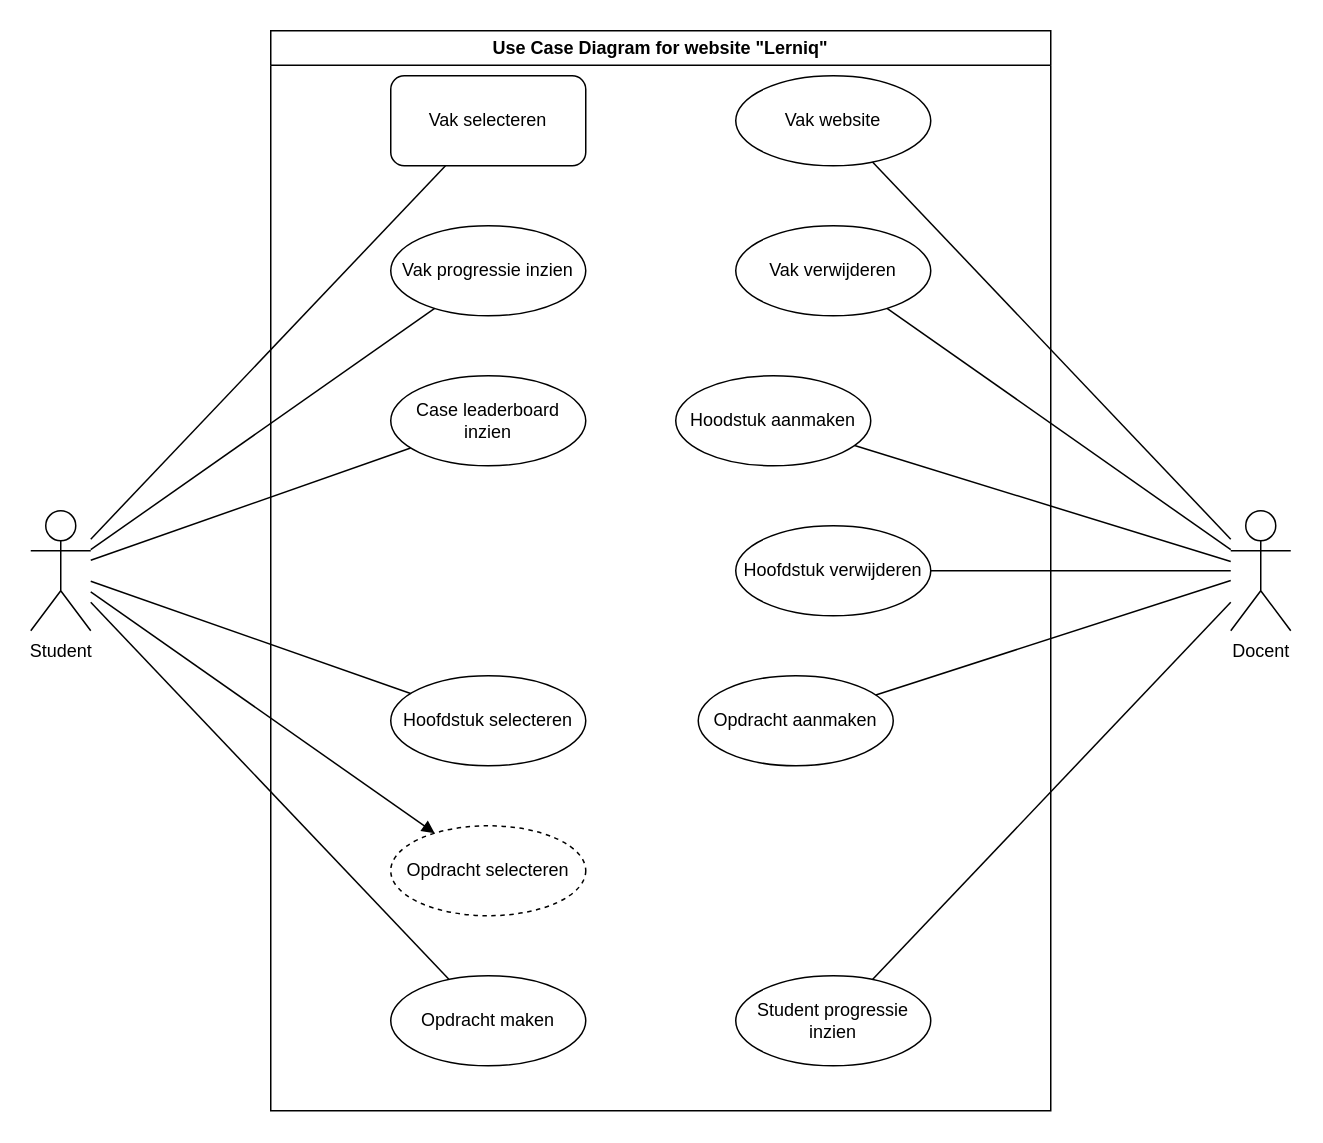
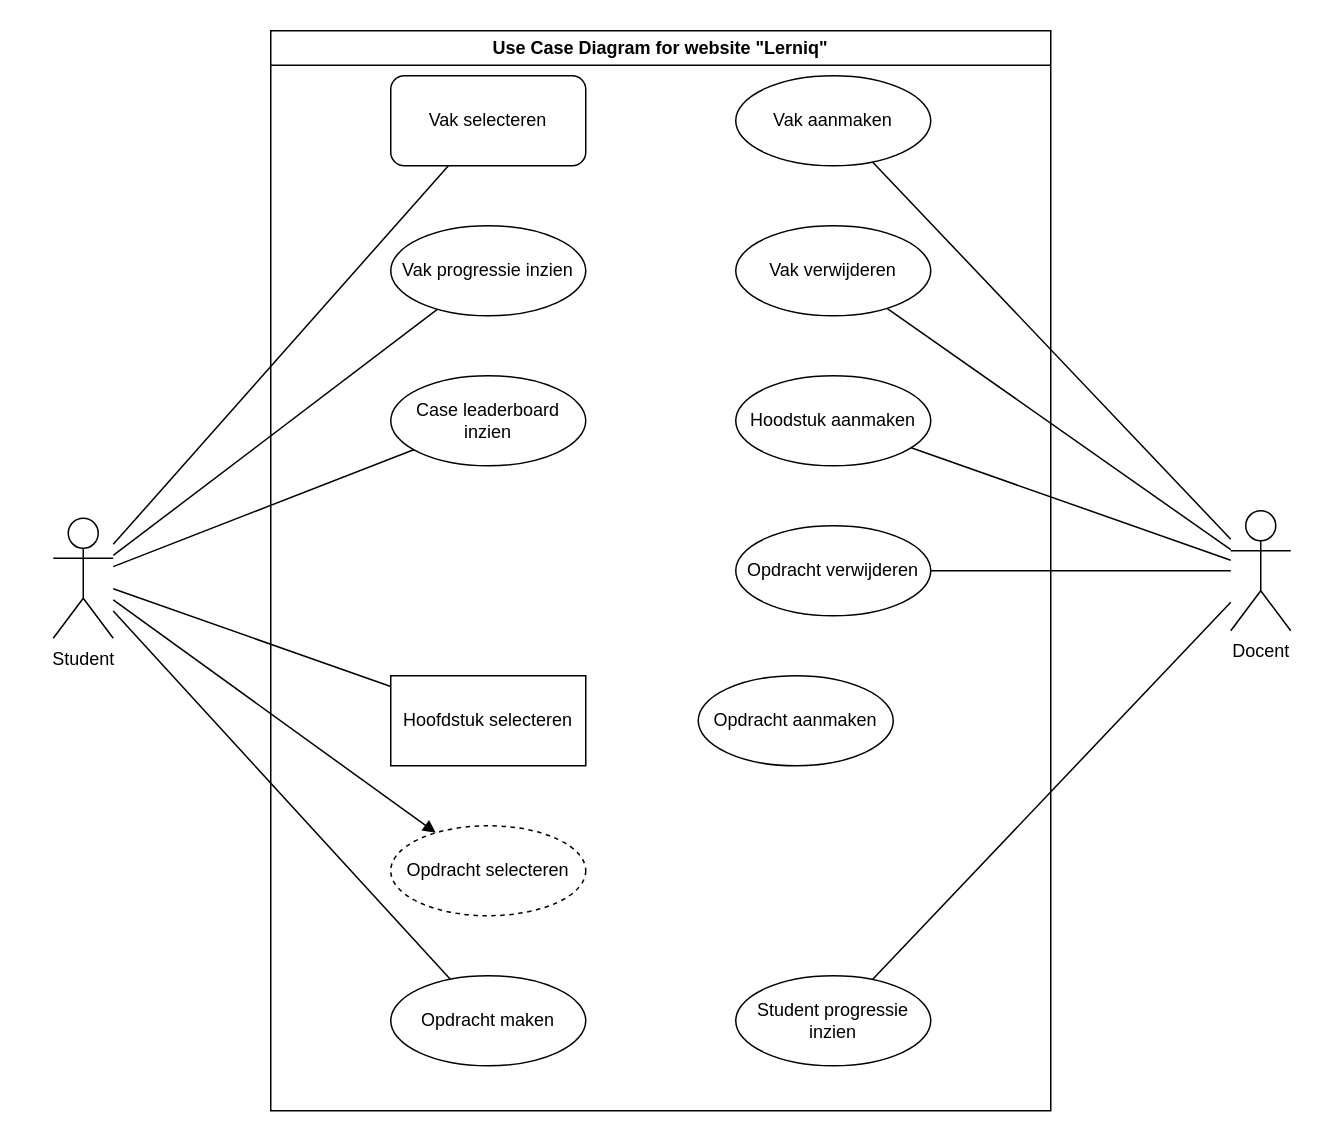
  <mxCell id="0" />
  <mxCell id="1" parent="0" />
  <mxCell id="2" value="&lt;div&gt;&lt;span style=&quot;background-color: transparent; color: light-dark(rgb(0, 0, 0), rgb(255, 255, 255));&quot;&gt;Case leaderboard inzien&lt;/span&gt;&lt;/div&gt;" style="ellipse;whiteSpace=wrap;html=1;" parent="1" vertex="1"><mxGeometry x="260" y="250" width="130" height="60" as="geometry" /></mxCell>
  <mxCell id="3" value="&lt;div&gt;&lt;span style=&quot;background-color: transparent; color: light-dark(rgb(0, 0, 0), rgb(255, 255, 255));&quot;&gt;Vak selecteren&lt;/span&gt;&lt;/div&gt;" style="whiteSpace=wrap;html=1;rounded=1;" parent="1" vertex="1"><mxGeometry x="260" y="50" width="130" height="60" as="geometry" /></mxCell>
- <mxCell id="4" value="&lt;div&gt;&lt;span style=&quot;background-color: transparent; color: light-dark(rgb(0, 0, 0), rgb(255, 255, 255));&quot;&gt;Hoofdstuk selecteren&lt;/span&gt;&lt;/div&gt;" style="ellipse;whiteSpace=wrap;html=1;" parent="1" vertex="1"><mxGeometry x="260" y="450" width="130" height="60" as="geometry" /></mxCell>
+ <mxCell id="4" value="&lt;div&gt;&lt;span style=&quot;background-color: transparent; color: light-dark(rgb(0, 0, 0), rgb(255, 255, 255));&quot;&gt;Hoofdstuk selecteren&lt;/span&gt;&lt;/div&gt;" style="whiteSpace=wrap;html=1;rounded=0;" parent="1" vertex="1"><mxGeometry x="260" y="450" width="130" height="60" as="geometry" /></mxCell>
  <mxCell id="5" value="&lt;div&gt;&lt;span style=&quot;background-color: transparent; color: light-dark(rgb(0, 0, 0), rgb(255, 255, 255));&quot;&gt;Vak progressie inzien&lt;/span&gt;&lt;/div&gt;" style="ellipse;whiteSpace=wrap;html=1;" parent="1" vertex="1"><mxGeometry x="260" y="150" width="130" height="60" as="geometry" /></mxCell>
  <mxCell id="6" value="&lt;div&gt;&lt;span style=&quot;background-color: transparent; color: light-dark(rgb(0, 0, 0), rgb(255, 255, 255));&quot;&gt;Opdracht selecteren&lt;/span&gt;&lt;/div&gt;" style="ellipse;whiteSpace=wrap;html=1;dashed=1;" parent="1" vertex="1"><mxGeometry x="260" y="550" width="130" height="60" as="geometry" /></mxCell>
  <mxCell id="7" value="&lt;div&gt;&lt;span style=&quot;background-color: transparent; color: light-dark(rgb(0, 0, 0), rgb(255, 255, 255));&quot;&gt;Opdracht maken&lt;/span&gt;&lt;/div&gt;" style="ellipse;whiteSpace=wrap;html=1;" parent="1" vertex="1"><mxGeometry x="260" y="650" width="130" height="60" as="geometry" /></mxCell>
- <mxCell id="8" value="Student" style="shape=umlActor;verticalLabelPosition=bottom;verticalAlign=top;html=1;outlineConnect=0;" parent="1" vertex="1"><mxGeometry x="20" y="340" width="40" height="80" as="geometry" /></mxCell>
+ <mxCell id="8" value="Student" style="shape=umlActor;verticalLabelPosition=bottom;verticalAlign=top;html=1;outlineConnect=0;" parent="1" vertex="1"><mxGeometry x="35" y="345" width="40" height="80" as="geometry" /></mxCell>
  <mxCell id="9" value="Docent" style="shape=umlActor;verticalLabelPosition=bottom;verticalAlign=top;html=1;outlineConnect=0;" parent="1" vertex="1"><mxGeometry x="820" y="340" width="40" height="80" as="geometry" /></mxCell>
  <mxCell id="10" value="" style="endArrow=none;html=1;rounded=0;" parent="1" source="8" target="3" edge="1"><mxGeometry width="50" height="50" relative="1" as="geometry"><mxPoint x="870" y="360" as="sourcePoint" /><mxPoint x="890" y="320" as="targetPoint" /></mxGeometry></mxCell>
  <mxCell id="11" value="" style="endArrow=none;html=1;rounded=0;" parent="1" source="8" target="5" edge="1"><mxGeometry width="50" height="50" relative="1" as="geometry"><mxPoint x="970" y="373" as="sourcePoint" /><mxPoint x="862" y="179" as="targetPoint" /></mxGeometry></mxCell>
  <mxCell id="12" value="" style="endArrow=none;html=1;rounded=0;" parent="1" source="8" target="2" edge="1"><mxGeometry width="50" height="50" relative="1" as="geometry"><mxPoint x="970" y="389" as="sourcePoint" /><mxPoint x="696" y="193" as="targetPoint" /></mxGeometry></mxCell>
  <mxCell id="13" value="" style="endArrow=block;html=1;rounded=0;" parent="1" source="8" target="6" edge="1"><mxGeometry width="50" height="50" relative="1" as="geometry"><mxPoint x="970" y="402" as="sourcePoint" /><mxPoint x="778" y="422" as="targetPoint" /></mxGeometry></mxCell>
  <mxCell id="14" value="" style="endArrow=none;html=1;rounded=0;" parent="1" source="8" target="7" edge="1"><mxGeometry width="50" height="50" relative="1" as="geometry"><mxPoint x="970" y="400" as="sourcePoint" /><mxPoint x="360" y="409" as="targetPoint" /></mxGeometry></mxCell>
  <mxCell id="15" value="" style="endArrow=none;html=1;rounded=0;" parent="1" source="8" target="4" edge="1"><mxGeometry width="50" height="50" relative="1" as="geometry"><mxPoint x="970" y="414" as="sourcePoint" /><mxPoint x="687" y="685" as="targetPoint" /></mxGeometry></mxCell>
- <mxCell id="16" value="Vak website" style="ellipse;whiteSpace=wrap;html=1;" parent="1" vertex="1"><mxGeometry x="490" y="50" width="130" height="60" as="geometry" /></mxCell>
+ <mxCell id="16" value="Vak aanmaken" style="ellipse;whiteSpace=wrap;html=1;" parent="1" vertex="1"><mxGeometry x="490" y="50" width="130" height="60" as="geometry" /></mxCell>
  <mxCell id="17" value="&lt;div&gt;&lt;span style=&quot;background-color: transparent; color: light-dark(rgb(0, 0, 0), rgb(255, 255, 255));&quot;&gt;Vak verwijderen&lt;/span&gt;&lt;/div&gt;" style="ellipse;whiteSpace=wrap;html=1;" parent="1" vertex="1"><mxGeometry x="490" y="150" width="130" height="60" as="geometry" /></mxCell>
- <mxCell id="18" value="Hoodstuk aanmaken" style="ellipse;whiteSpace=wrap;html=1;" parent="1" vertex="1"><mxGeometry x="450" y="250" width="130" height="60" as="geometry" /></mxCell>
- <mxCell id="19" value="Hoofdstuk verwijderen" style="ellipse;whiteSpace=wrap;html=1;" parent="1" vertex="1"><mxGeometry x="490" y="350" width="130" height="60" as="geometry" /></mxCell>
+ <mxCell id="18" value="Hoodstuk aanmaken" style="ellipse;whiteSpace=wrap;html=1;" parent="1" vertex="1"><mxGeometry x="490" y="250" width="130" height="60" as="geometry" /></mxCell>
+ <mxCell id="19" value="Opdracht verwijderen" style="ellipse;whiteSpace=wrap;html=1;" parent="1" vertex="1"><mxGeometry x="490" y="350" width="130" height="60" as="geometry" /></mxCell>
  <mxCell id="20" value="Opdracht aanmaken" style="ellipse;whiteSpace=wrap;html=1;" parent="1" vertex="1"><mxGeometry x="465" y="450" width="130" height="60" as="geometry" /></mxCell>
  <mxCell id="21" value="Student progressie inzien" style="ellipse;whiteSpace=wrap;html=1;" parent="1" vertex="1"><mxGeometry x="490" y="650" width="130" height="60" as="geometry" /></mxCell>
  <mxCell id="22" value="" style="endArrow=none;html=1;rounded=0;" parent="1" source="19" target="9" edge="1"><mxGeometry width="50" height="50" relative="1" as="geometry"><mxPoint x="680" y="460" as="sourcePoint" /><mxPoint x="880" y="460" as="targetPoint" /></mxGeometry></mxCell>
  <mxCell id="23" value="" style="endArrow=none;html=1;rounded=0;" parent="1" source="18" target="9" edge="1"><mxGeometry width="50" height="50" relative="1" as="geometry"><mxPoint x="630" y="390" as="sourcePoint" /><mxPoint x="830" y="390" as="targetPoint" /></mxGeometry></mxCell>
  <mxCell id="24" value="" style="endArrow=none;html=1;rounded=0;" parent="1" source="17" target="9" edge="1"><mxGeometry width="50" height="50" relative="1" as="geometry"><mxPoint x="640" y="400" as="sourcePoint" /><mxPoint x="840" y="400" as="targetPoint" /></mxGeometry></mxCell>
  <mxCell id="25" value="" style="endArrow=none;html=1;rounded=0;" parent="1" source="16" target="9" edge="1"><mxGeometry width="50" height="50" relative="1" as="geometry"><mxPoint x="650" y="410" as="sourcePoint" /><mxPoint x="850" y="410" as="targetPoint" /></mxGeometry></mxCell>
- <mxCell id="26" value="" style="endArrow=none;html=1;rounded=0;" parent="1" source="20" target="9" edge="1"><mxGeometry width="50" height="50" relative="1" as="geometry"><mxPoint x="660" y="420" as="sourcePoint" /><mxPoint x="860" y="420" as="targetPoint" /></mxGeometry></mxCell>
  <mxCell id="27" value="" style="endArrow=none;html=1;rounded=0;" parent="1" source="21" target="9" edge="1"><mxGeometry width="50" height="50" relative="1" as="geometry"><mxPoint x="680" y="440" as="sourcePoint" /><mxPoint x="880" y="440" as="targetPoint" /></mxGeometry></mxCell>
  <mxCell id="28" value="Use Case Diagram for website &quot;Lerniq&quot;" style="swimlane;whiteSpace=wrap;html=1;" parent="1" vertex="1"><mxGeometry x="180" y="20" width="520" height="720" as="geometry" /></mxCell>
